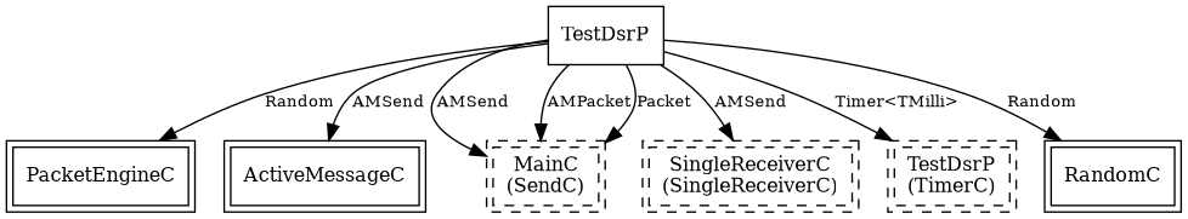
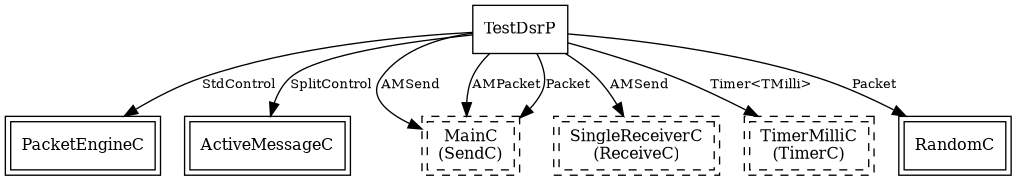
  digraph {
    node [fontsize=12 shape=box peripheries=2]
    edge [fontsize=10]
    TestDsrP [peripheries=""]
    PacketEngineC
    ActiveMessageC
    n4 [label="MainC\n(SendC)" style=dashed]
-   n5 [label="SingleReceiverC\n(SingleReceiverC)" style=dashed]
-   n6 [label="TestDsrP\n(TimerC)" style=dashed]
+   n5 [label="SingleReceiverC\n(ReceiveC)" style=dashed]
+   n6 [label="TimerMilliC\n(TimerC)" style=dashed]
    RandomC
-   TestDsrP -> PacketEngineC [label=Random]
-   TestDsrP -> ActiveMessageC [label=AMSend]
+   TestDsrP -> PacketEngineC [label=StdControl]
+   TestDsrP -> ActiveMessageC [label=SplitControl]
    TestDsrP -> n4 [label=AMSend]
    TestDsrP -> n4 [label=AMPacket]
    TestDsrP -> n4 [label=Packet]
    TestDsrP -> n5 [label=AMSend]
    TestDsrP -> n6 [label="Timer<TMilli>"]
-   TestDsrP -> RandomC [label=Random]
+   TestDsrP -> RandomC [label=Packet]
  }
